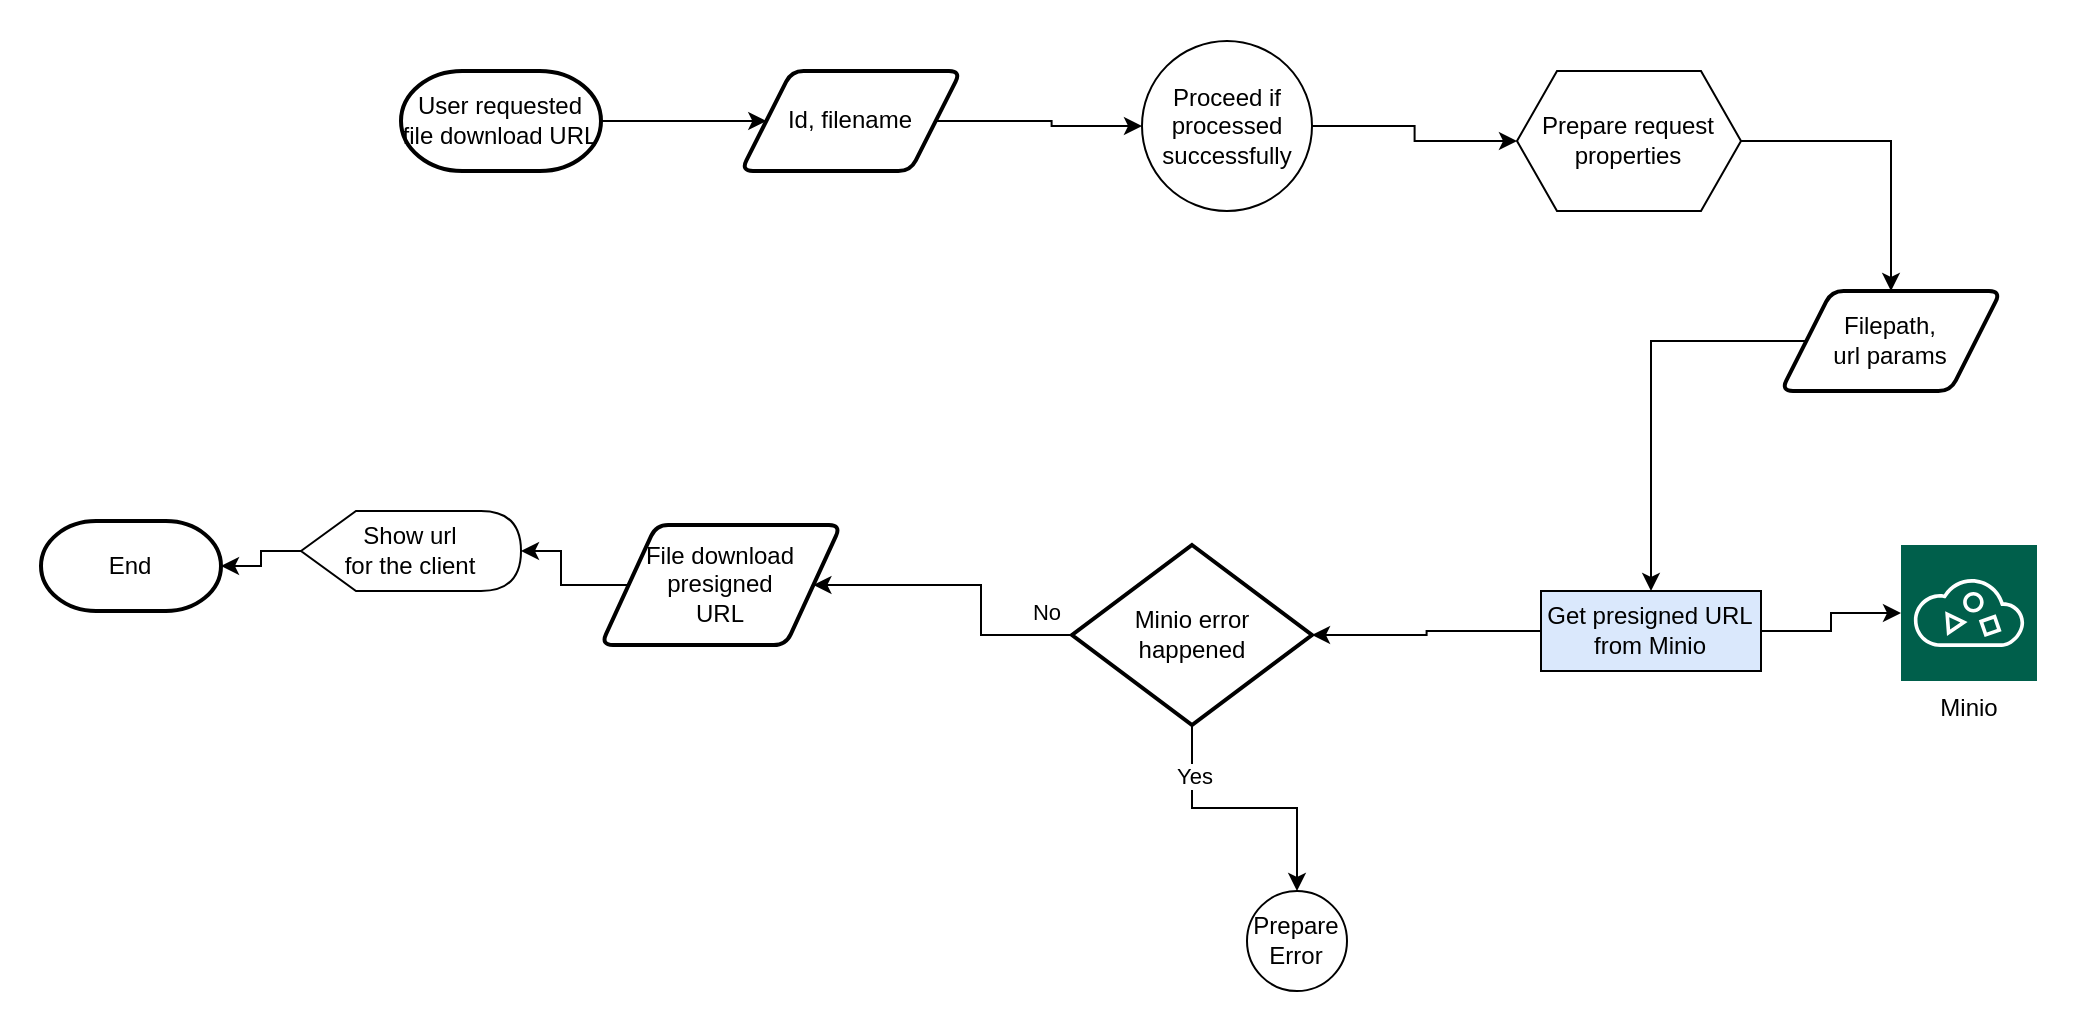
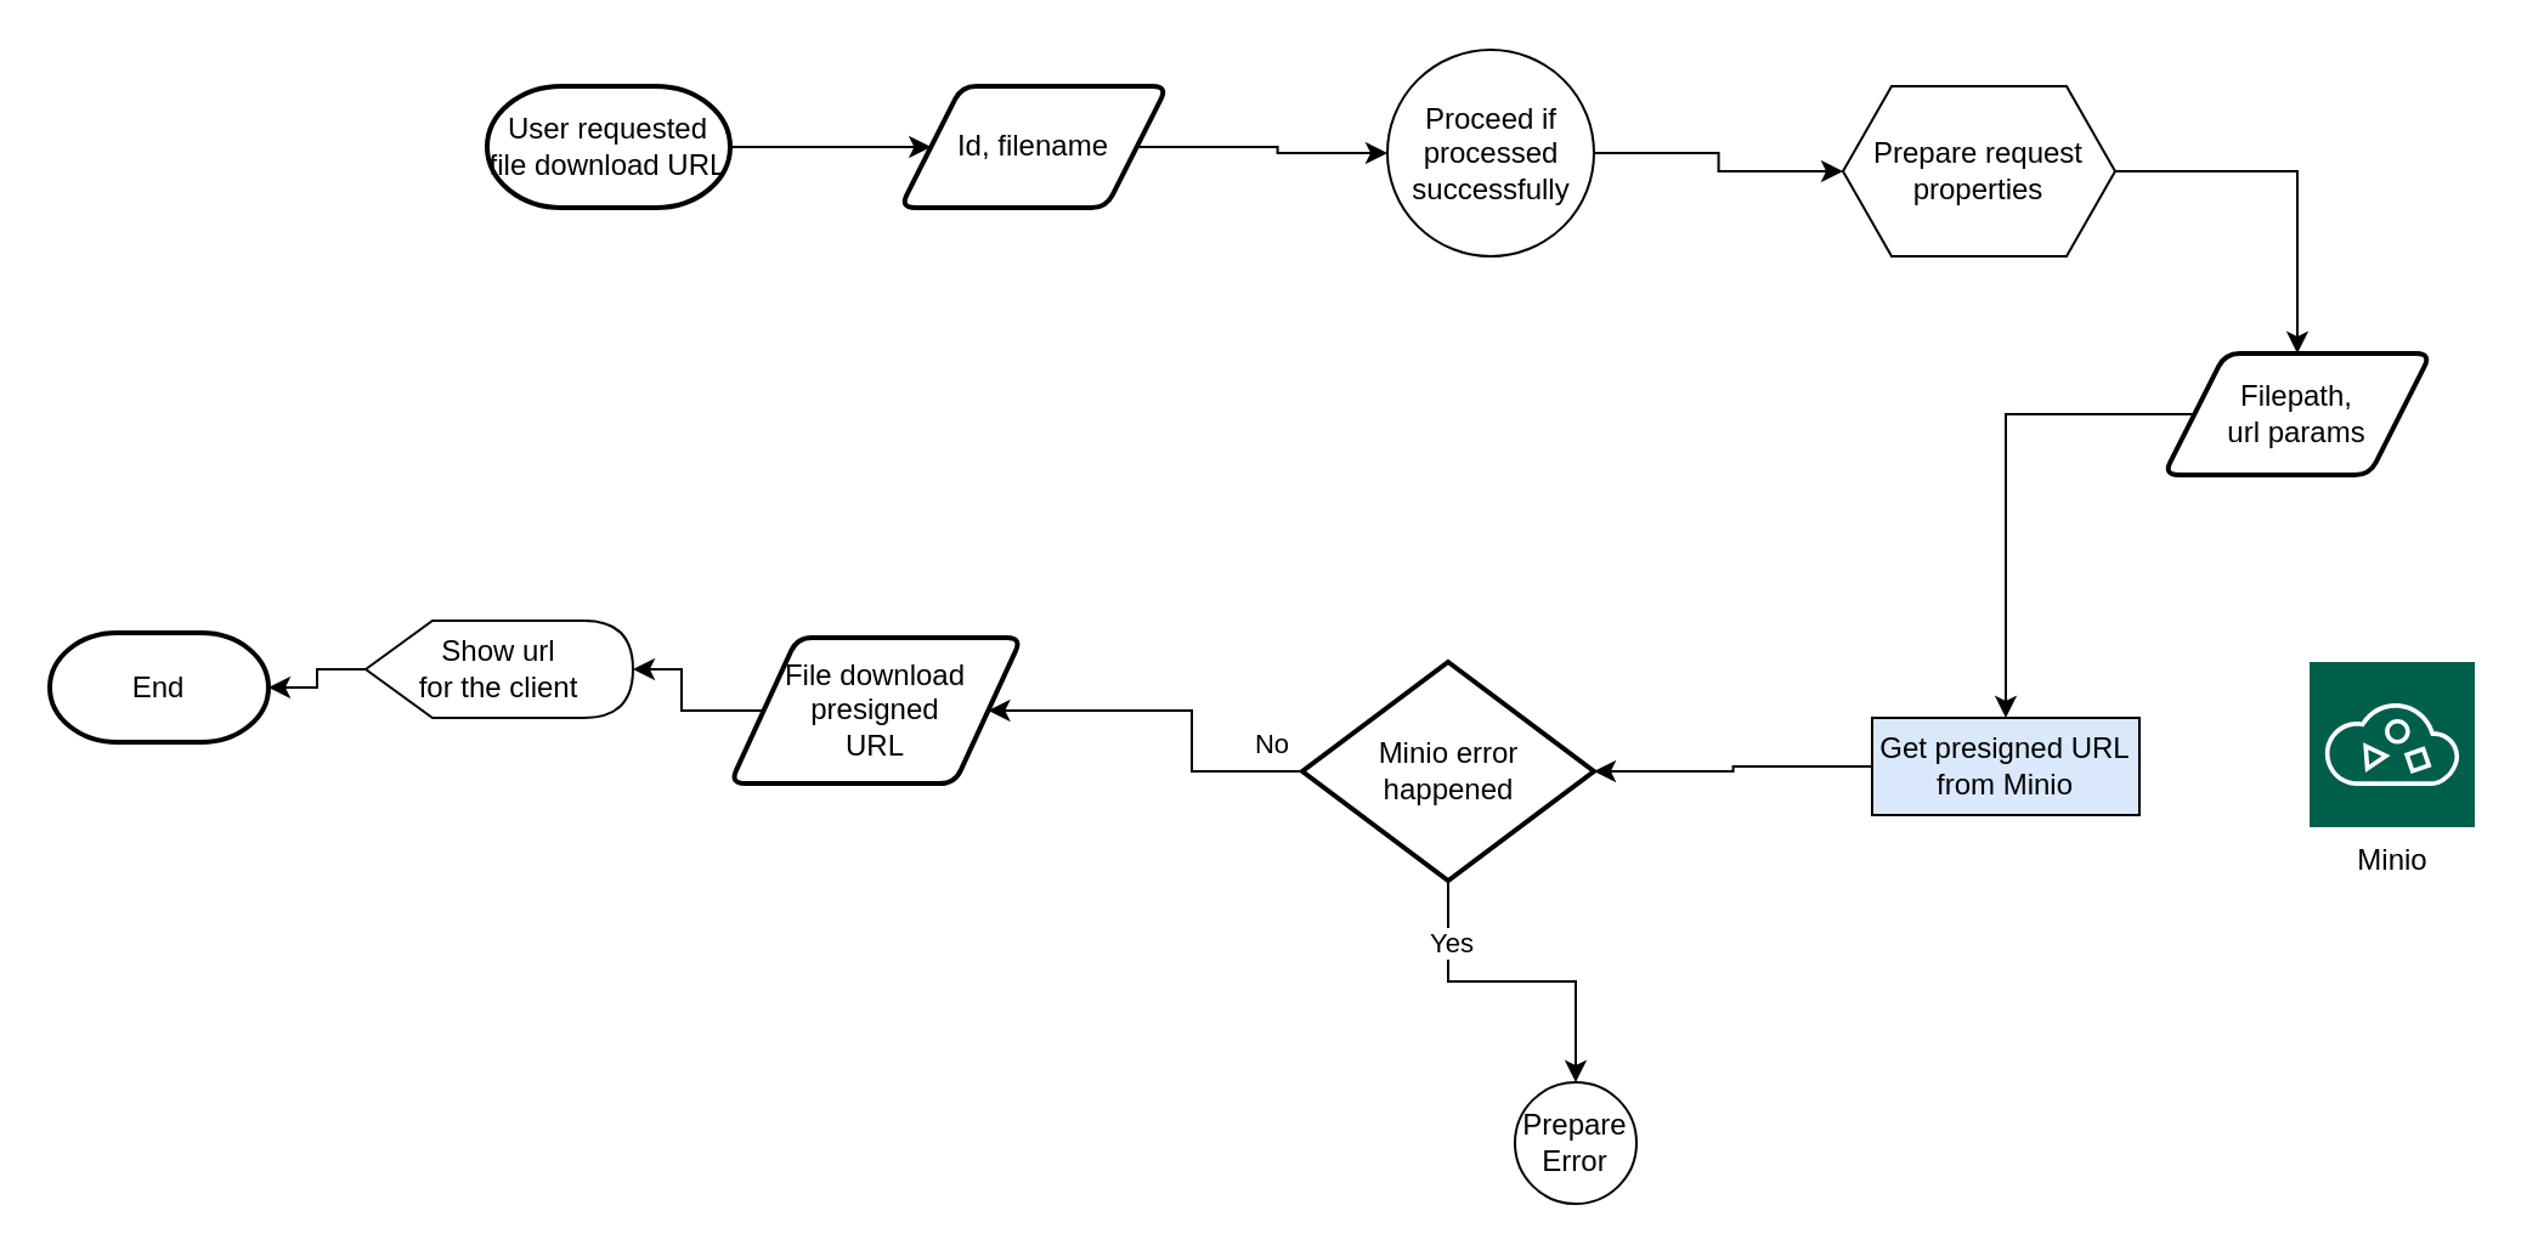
  <mxCell id="0" />
  <mxCell id="1" parent="0" />
  <mxCell id="2" style="edgeStyle=orthogonalEdgeStyle;rounded=0;orthogonalLoop=1;jettySize=auto;html=1;" parent="1" source="3" target="5" edge="1"><mxGeometry relative="1" as="geometry" /></mxCell>
  <mxCell id="3" value="User requested file download URL" style="strokeWidth=2;html=1;shape=mxgraph.flowchart.terminator;whiteSpace=wrap;" parent="1" vertex="1"><mxGeometry x="200" y="35" width="100" height="50" as="geometry" /></mxCell>
  <mxCell id="4" style="edgeStyle=orthogonalEdgeStyle;rounded=0;orthogonalLoop=1;jettySize=auto;html=1;" parent="1" source="5" target="24" edge="1"><mxGeometry relative="1" as="geometry" /></mxCell>
  <mxCell id="5" value="Id, filename" style="shape=parallelogram;html=1;strokeWidth=2;perimeter=parallelogramPerimeter;whiteSpace=wrap;rounded=1;arcSize=12;size=0.23;" parent="1" vertex="1"><mxGeometry x="370" y="35" width="110" height="50" as="geometry" /></mxCell>
  <mxCell id="6" style="edgeStyle=orthogonalEdgeStyle;rounded=0;orthogonalLoop=1;jettySize=auto;html=1;" parent="1" source="8" target="15" edge="1"><mxGeometry relative="1" as="geometry" /></mxCell>
- <mxCell id="7" style="edgeStyle=orthogonalEdgeStyle;rounded=0;orthogonalLoop=1;jettySize=auto;html=1;" parent="1" source="8" target="22" edge="1"><mxGeometry relative="1" as="geometry" /></mxCell>
  <mxCell id="8" value="Get presigned URL from Minio" style="rounded=0;whiteSpace=wrap;html=1;fillColor=#dae8fc;" parent="1" vertex="1"><mxGeometry x="770" y="295" width="110" height="40" as="geometry" /></mxCell>
  <mxCell id="9" style="edgeStyle=orthogonalEdgeStyle;rounded=0;orthogonalLoop=1;jettySize=auto;html=1;" parent="1" source="10" target="8" edge="1"><mxGeometry relative="1" as="geometry" /></mxCell>
  <mxCell id="10" value="Filepath,&lt;br&gt;url params" style="shape=parallelogram;html=1;strokeWidth=2;perimeter=parallelogramPerimeter;whiteSpace=wrap;rounded=1;arcSize=12;size=0.23;" parent="1" vertex="1"><mxGeometry x="890" y="145" width="110" height="50" as="geometry" /></mxCell>
  <mxCell id="11" style="edgeStyle=orthogonalEdgeStyle;rounded=0;orthogonalLoop=1;jettySize=auto;html=1;" parent="1" source="15" target="18" edge="1"><mxGeometry relative="1" as="geometry"><mxPoint x="1150" y="485" as="targetPoint" /><Array as="points"><mxPoint x="490" y="317" /><mxPoint x="490" y="292" /></Array></mxGeometry></mxCell>
  <mxCell id="12" value="No" style="edgeLabel;html=1;align=center;verticalAlign=middle;resizable=0;points=[];" parent="11" vertex="1" connectable="0"><mxGeometry x="-0.785" y="-4" relative="1" as="geometry"><mxPoint x="4" y="-7.65" as="offset" /></mxGeometry></mxCell>
  <mxCell id="13" style="edgeStyle=orthogonalEdgeStyle;rounded=0;orthogonalLoop=1;jettySize=auto;html=1;" parent="1" source="15" target="16" edge="1"><mxGeometry relative="1" as="geometry" /></mxCell>
  <mxCell id="14" value="Yes" style="edgeLabel;html=1;align=center;verticalAlign=middle;resizable=0;points=[];" parent="13" vertex="1" connectable="0"><mxGeometry x="-0.635" y="1" relative="1" as="geometry"><mxPoint as="offset" /></mxGeometry></mxCell>
  <mxCell id="15" value="Minio error&lt;br&gt;happened" style="strokeWidth=2;html=1;shape=mxgraph.flowchart.decision;whiteSpace=wrap;" parent="1" vertex="1"><mxGeometry x="535.5" y="272" width="120" height="90" as="geometry" /></mxCell>
  <mxCell id="16" value="Prepare Error" style="ellipse;whiteSpace=wrap;html=1;aspect=fixed;" parent="1" vertex="1"><mxGeometry x="623" y="445" width="50" height="50" as="geometry" /></mxCell>
  <mxCell id="17" style="edgeStyle=orthogonalEdgeStyle;rounded=0;orthogonalLoop=1;jettySize=auto;html=1;" parent="1" source="18" target="20" edge="1"><mxGeometry relative="1" as="geometry" /></mxCell>
  <mxCell id="18" value="File download&lt;br&gt;presigned&lt;br&gt;URL" style="shape=parallelogram;html=1;strokeWidth=2;perimeter=parallelogramPerimeter;whiteSpace=wrap;rounded=1;arcSize=12;size=0.23;" parent="1" vertex="1"><mxGeometry x="300" y="262" width="120" height="60" as="geometry" /></mxCell>
  <mxCell id="19" style="edgeStyle=orthogonalEdgeStyle;rounded=0;orthogonalLoop=1;jettySize=auto;html=1;" parent="1" source="20" target="21" edge="1"><mxGeometry relative="1" as="geometry" /></mxCell>
  <mxCell id="20" value="Show url&lt;br&gt;for the client" style="shape=display;whiteSpace=wrap;html=1;" parent="1" vertex="1"><mxGeometry x="150" y="255" width="110" height="40" as="geometry" /></mxCell>
  <mxCell id="21" value="End" style="strokeWidth=2;html=1;shape=mxgraph.flowchart.terminator;whiteSpace=wrap;" parent="1" vertex="1"><mxGeometry x="20" y="260" width="90" height="45" as="geometry" /></mxCell>
  <mxCell id="22" value="Minio" style="pointerEvents=1;shadow=0;dashed=0;html=1;strokeColor=none;fillColor=#005F4B;labelPosition=center;verticalLabelPosition=bottom;verticalAlign=top;align=center;outlineConnect=0;shape=mxgraph.veeam2.object_storage;" parent="1" vertex="1"><mxGeometry x="950" y="272" width="68" height="68" as="geometry" /></mxCell>
  <mxCell id="23" style="edgeStyle=orthogonalEdgeStyle;rounded=0;orthogonalLoop=1;jettySize=auto;html=1;" parent="1" source="24" target="26" edge="1"><mxGeometry relative="1" as="geometry" /></mxCell>
  <mxCell id="24" value="Proceed if&lt;br&gt;processed successfully" style="ellipse;whiteSpace=wrap;html=1;aspect=fixed;" parent="1" vertex="1"><mxGeometry x="570.5" y="20" width="85" height="85" as="geometry" /></mxCell>
  <mxCell id="25" style="edgeStyle=orthogonalEdgeStyle;rounded=0;orthogonalLoop=1;jettySize=auto;html=1;" parent="1" source="26" target="10" edge="1"><mxGeometry relative="1" as="geometry" /></mxCell>
  <mxCell id="26" value="Prepare request properties" style="shape=hexagon;perimeter=hexagonPerimeter2;whiteSpace=wrap;html=1;fixedSize=1;" parent="1" vertex="1"><mxGeometry x="758" y="35" width="112" height="70" as="geometry" /></mxCell>
